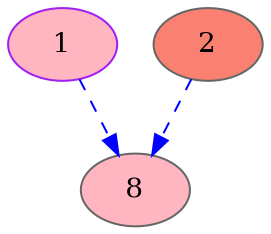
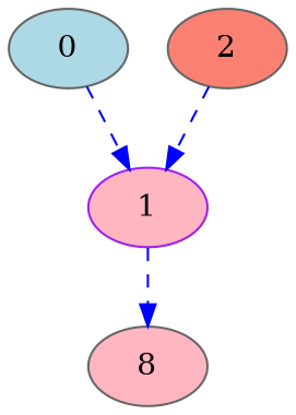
  digraph {
    fontname="DejaVu Serif"
    node [color=gray40 fillcolor=lightpink fontname="DejaVu Serif" style=filled]
    edge [color=blue fontname="DejaVu Serif" style=dashed]
+   n1 [fillcolor=lightblue label=0]
    n2 [color=purple label=1]
    n3 [label=8]
    n4 [fillcolor=salmon label=2]
+   n1 -> n2
    n2 -> n3
-   n4 -> n3
+   n4 -> n2
  }
